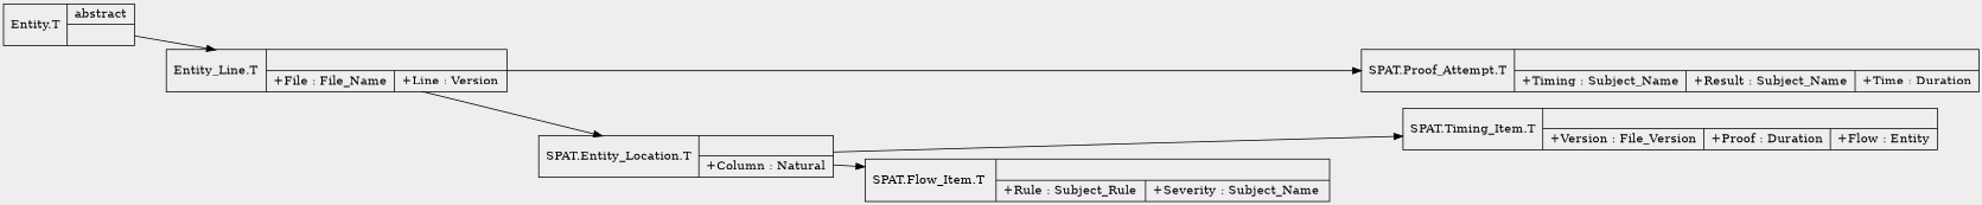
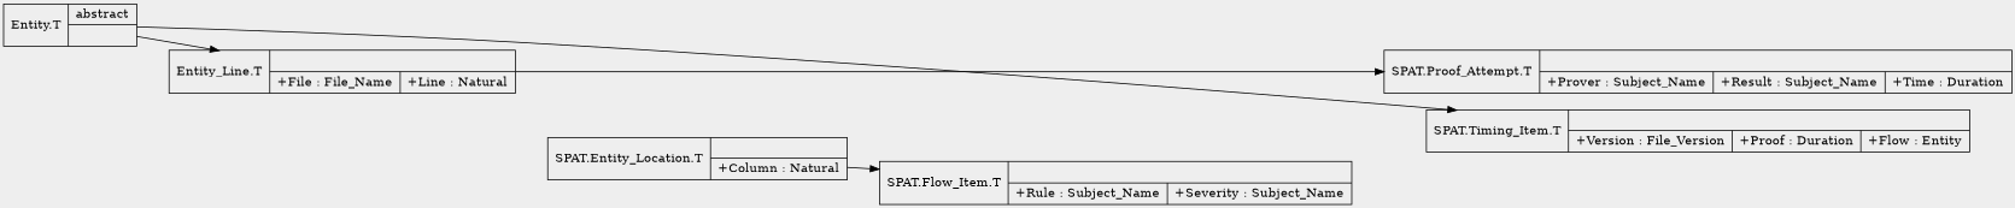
  digraph {
    bgcolor="#EEEEEE"
    ordering=out
    rankdir=LR
    node [shape=record]
-   n1 [label="{SPAT.Proof_Attempt.T\l|{|{+Timing : Subject_Name\l|+Result : Subject_Name\l|+Time : Duration\l}}}"]
+   n1 [label="{SPAT.Proof_Attempt.T\l|{|{+Prover : Subject_Name\l|+Result : Subject_Name\l|+Time : Duration\l}}}"]
    n2 [label="{SPAT.Timing_Item.T\l|{|{+Version : File_Version\l|+Proof : Duration\l|+Flow : Entity\l}}}"]
    dummy [style=invis]
    n4 [label="{Entity.T\l|{abstract\l|}}"]
-   n5 [label="{Entity_Line.T\l|{|{+File : File_Name\l|+Line : Version\l}}}"]
+   n5 [label="{Entity_Line.T\l|{|{+File : File_Name\l|+Line : Natural\l}}}"]
    n6 [label="{SPAT.Entity_Location.T\l|{|{+Column : Natural\l}}}"]
-   n7 [label="{SPAT.Flow_Item.T\l|{|{+Rule : Subject_Rule\l|+Severity : Subject_Name\l}}}"]
+   n7 [label="{SPAT.Flow_Item.T\l|{|{+Rule : Subject_Name\l|+Severity : Subject_Name\l}}}"]
    subgraph sub_1 {
      rank=same
      n1
      n2
      dummy
    }
-   n6 -> n2
+   n4 -> n2
    n4 -> n5 [weight=0]
    n5 -> n1 [weight=4]
-   n5 -> n6 [weight=0]
    n6 -> n7
    n7 -> dummy [style=invis]
  }
